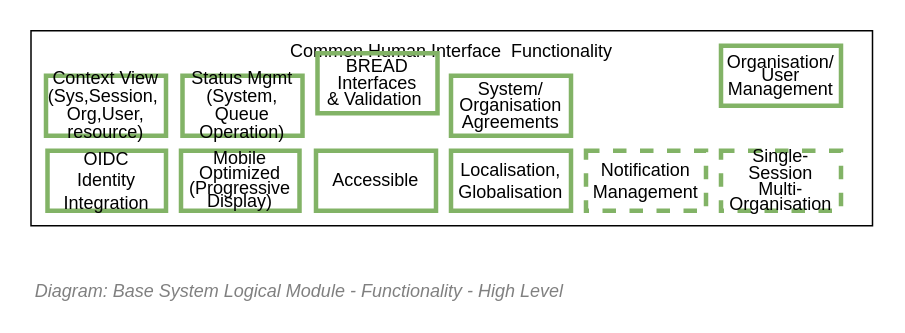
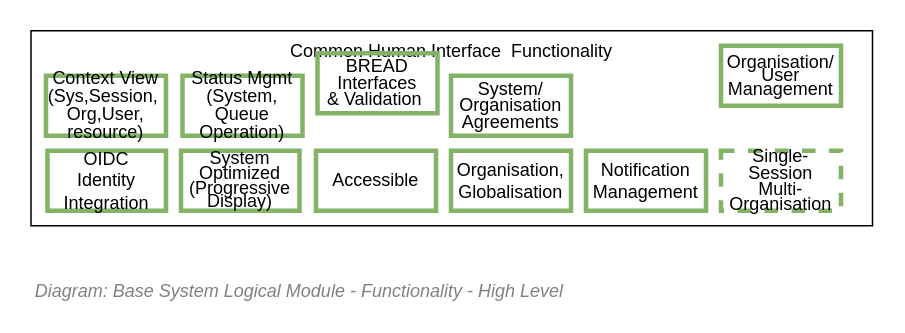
  <mxCell id="0" />
  <mxCell id="1" value="Diagram" parent="0" />
  <mxCell id="2" value="Common Human Interface&amp;nbsp; Functionality" style="rounded=0;whiteSpace=wrap;html=1;strokeColor=#000000;strokeWidth=1;fillColor=none;fontSize=12;fontColor=#000000;align=center;fontFamily=Helvetica;recursiveResize=0;container=1;collapsible=0;absoluteArcSize=1;arcSize=12;verticalAlign=top;" vertex="1" parent="1"><mxGeometry x="20" y="20" width="561" height="130" as="geometry" /></mxCell>
  <mxCell id="3" value="&lt;font style=&quot;font-size: 12px ; line-height: 90%&quot;&gt;Context View&lt;br&gt;&lt;font style=&quot;font-size: 12px&quot;&gt;(Sys,Session,&amp;nbsp; Org,User,&lt;br&gt;resource)&lt;/font&gt;&lt;/font&gt;" style="rounded=0;whiteSpace=wrap;html=1;strokeColor=#82b366;strokeWidth=3;fillColor=none;fontSize=10;align=center;fontFamily=Helvetica;verticalAlign=middle;" vertex="1" parent="2"><mxGeometry x="10" y="30" width="80" height="40" as="geometry" /></mxCell>
  <mxCell id="4" value="&lt;font style=&quot;font-size: 12px ; line-height: 90%&quot;&gt;Status Mgmt&lt;br&gt;&lt;font style=&quot;font-size: 12px&quot;&gt;(System, Queue Operation)&lt;/font&gt;&lt;/font&gt;" style="rounded=0;whiteSpace=wrap;html=1;strokeColor=#82b366;strokeWidth=3;fillColor=none;fontSize=10;align=center;fontFamily=Helvetica;verticalAlign=middle;" vertex="1" parent="2"><mxGeometry x="101" y="30" width="80" height="40" as="geometry" /></mxCell>
  <mxCell id="5" value="&lt;p style=&quot;line-height: 90% ; font-size: 12px&quot;&gt;BREAD Interfaces&lt;br&gt;&amp;amp; Validation&amp;nbsp;&lt;/p&gt;" style="rounded=0;whiteSpace=wrap;html=1;strokeColor=#82b366;strokeWidth=3;fillColor=none;fontSize=10;align=center;fontFamily=Helvetica;verticalAlign=middle;" vertex="1" parent="2"><mxGeometry x="191" y="15" width="80" height="40" as="geometry" /></mxCell>
- <mxCell id="6" value="Localisation, Globalisation" style="rounded=0;whiteSpace=wrap;html=1;strokeColor=#82b366;strokeWidth=3;fillColor=none;fontSize=12;align=center;fontFamily=Helvetica;verticalAlign=middle;" vertex="1" parent="2"><mxGeometry x="280" y="80" width="80" height="40" as="geometry" /></mxCell>
+ <mxCell id="6" value="Organisation, Globalisation" style="rounded=0;whiteSpace=wrap;html=1;strokeColor=#82b366;strokeWidth=3;fillColor=none;fontSize=12;align=center;fontFamily=Helvetica;verticalAlign=middle;" vertex="1" parent="2"><mxGeometry x="280" y="80" width="80" height="40" as="geometry" /></mxCell>
  <mxCell id="7" value="OIDC &lt;br style=&quot;font-size: 12px;&quot;&gt;Identity&lt;br style=&quot;font-size: 12px;&quot;&gt;Integration" style="rounded=0;whiteSpace=wrap;html=1;strokeColor=#82b366;strokeWidth=3;fillColor=none;fontSize=12;align=center;fontFamily=Helvetica;verticalAlign=middle;" vertex="1" parent="2"><mxGeometry x="11" y="80" width="79" height="40" as="geometry" /></mxCell>
  <mxCell id="8" value="&lt;p style=&quot;line-height: 90% ; font-size: 12px&quot;&gt;Single-Session&lt;br&gt;Multi-Organisation&lt;/p&gt;" style="rounded=0;whiteSpace=wrap;html=1;strokeColor=#82b366;strokeWidth=3;fillColor=none;fontSize=10;align=center;fontFamily=Helvetica;verticalAlign=middle;dashed=1;" vertex="1" parent="2"><mxGeometry x="460" y="80" width="80" height="40" as="geometry" /></mxCell>
- <mxCell id="9" value="&lt;p style=&quot;line-height: 80%&quot;&gt;Mobile&lt;br&gt;Optimized&lt;br style=&quot;font-size: 12px&quot;&gt;&lt;font style=&quot;font-size: 12px&quot;&gt;(Progressive Display)&lt;/font&gt;&lt;/p&gt;" style="rounded=0;whiteSpace=wrap;html=1;strokeColor=#82b366;strokeWidth=3;fillColor=none;fontSize=12;align=center;fontFamily=Helvetica;verticalAlign=middle;" vertex="1" parent="2"><mxGeometry x="100" y="80" width="79" height="40" as="geometry" /></mxCell>
+ <mxCell id="9" value="&lt;p style=&quot;line-height: 80%&quot;&gt;System&lt;br&gt;Optimized&lt;br style=&quot;font-size: 12px&quot;&gt;&lt;font style=&quot;font-size: 12px&quot;&gt;(Progressive Display)&lt;/font&gt;&lt;/p&gt;" style="rounded=0;whiteSpace=wrap;html=1;strokeColor=#82b366;strokeWidth=3;fillColor=none;fontSize=12;align=center;fontFamily=Helvetica;verticalAlign=middle;" vertex="1" parent="2"><mxGeometry x="100" y="80" width="79" height="40" as="geometry" /></mxCell>
  <mxCell id="10" value="Accessible" style="rounded=0;whiteSpace=wrap;html=1;strokeColor=#82b366;strokeWidth=3;fillColor=none;fontSize=12;align=center;fontFamily=Helvetica;verticalAlign=middle;" vertex="1" parent="2"><mxGeometry x="190" y="80" width="80" height="40" as="geometry" /></mxCell>
  <mxCell id="11" value="&lt;p style=&quot;line-height: 90% ; font-size: 12px&quot;&gt;System/&lt;br&gt;Organisation Agreements&lt;/p&gt;" style="rounded=0;whiteSpace=wrap;html=1;strokeColor=#82b366;strokeWidth=3;fillColor=none;fontSize=10;align=center;fontFamily=Helvetica;verticalAlign=middle;" vertex="1" parent="2"><mxGeometry x="280" y="30" width="80" height="40" as="geometry" /></mxCell>
- <mxCell id="12" value="Notification Management" style="rounded=0;whiteSpace=wrap;html=1;strokeColor=#82b366;strokeWidth=3;fillColor=none;fontSize=12;align=center;fontFamily=Helvetica;verticalAlign=middle;dashed=1;" vertex="1" parent="2"><mxGeometry x="370" y="80" width="80" height="40" as="geometry" /></mxCell>
+ <mxCell id="12" value="Notification Management" style="rounded=0;whiteSpace=wrap;html=1;strokeColor=#82b366;strokeWidth=3;fillColor=none;fontSize=12;align=center;fontFamily=Helvetica;verticalAlign=middle;" vertex="1" parent="2"><mxGeometry x="370" y="80" width="80" height="40" as="geometry" /></mxCell>
  <mxCell id="13" value="&lt;p style=&quot;line-height: 90%&quot;&gt;&lt;font style=&quot;font-size: 12px&quot;&gt;Organisation/ User Management&lt;/font&gt;&lt;/p&gt;" style="rounded=0;whiteSpace=wrap;html=1;strokeColor=#82b366;strokeWidth=3;fillColor=none;fontSize=10;align=center;fontFamily=Helvetica;verticalAlign=middle;" vertex="1" parent="2"><mxGeometry x="460" y="10" width="80" height="40" as="geometry" /></mxCell>
  <mxCell id="14" value="Title/Diagram" parent="0" />
  <mxCell id="15" value="&lt;font style=&quot;font-size: 12px&quot;&gt;Diagram: Base System Logical Module -&amp;nbsp;Functionality - High Level&lt;/font&gt;" style="text;strokeColor=none;fillColor=none;html=1;fontSize=24;fontStyle=2;verticalAlign=middle;align=left;shadow=0;glass=0;comic=0;opacity=30;fontColor=#808080;" vertex="1" parent="14"><mxGeometry x="21" y="180" width="520" height="20" as="geometry" /></mxCell>
  <mxCell id="16" value="About" parent="0" />
